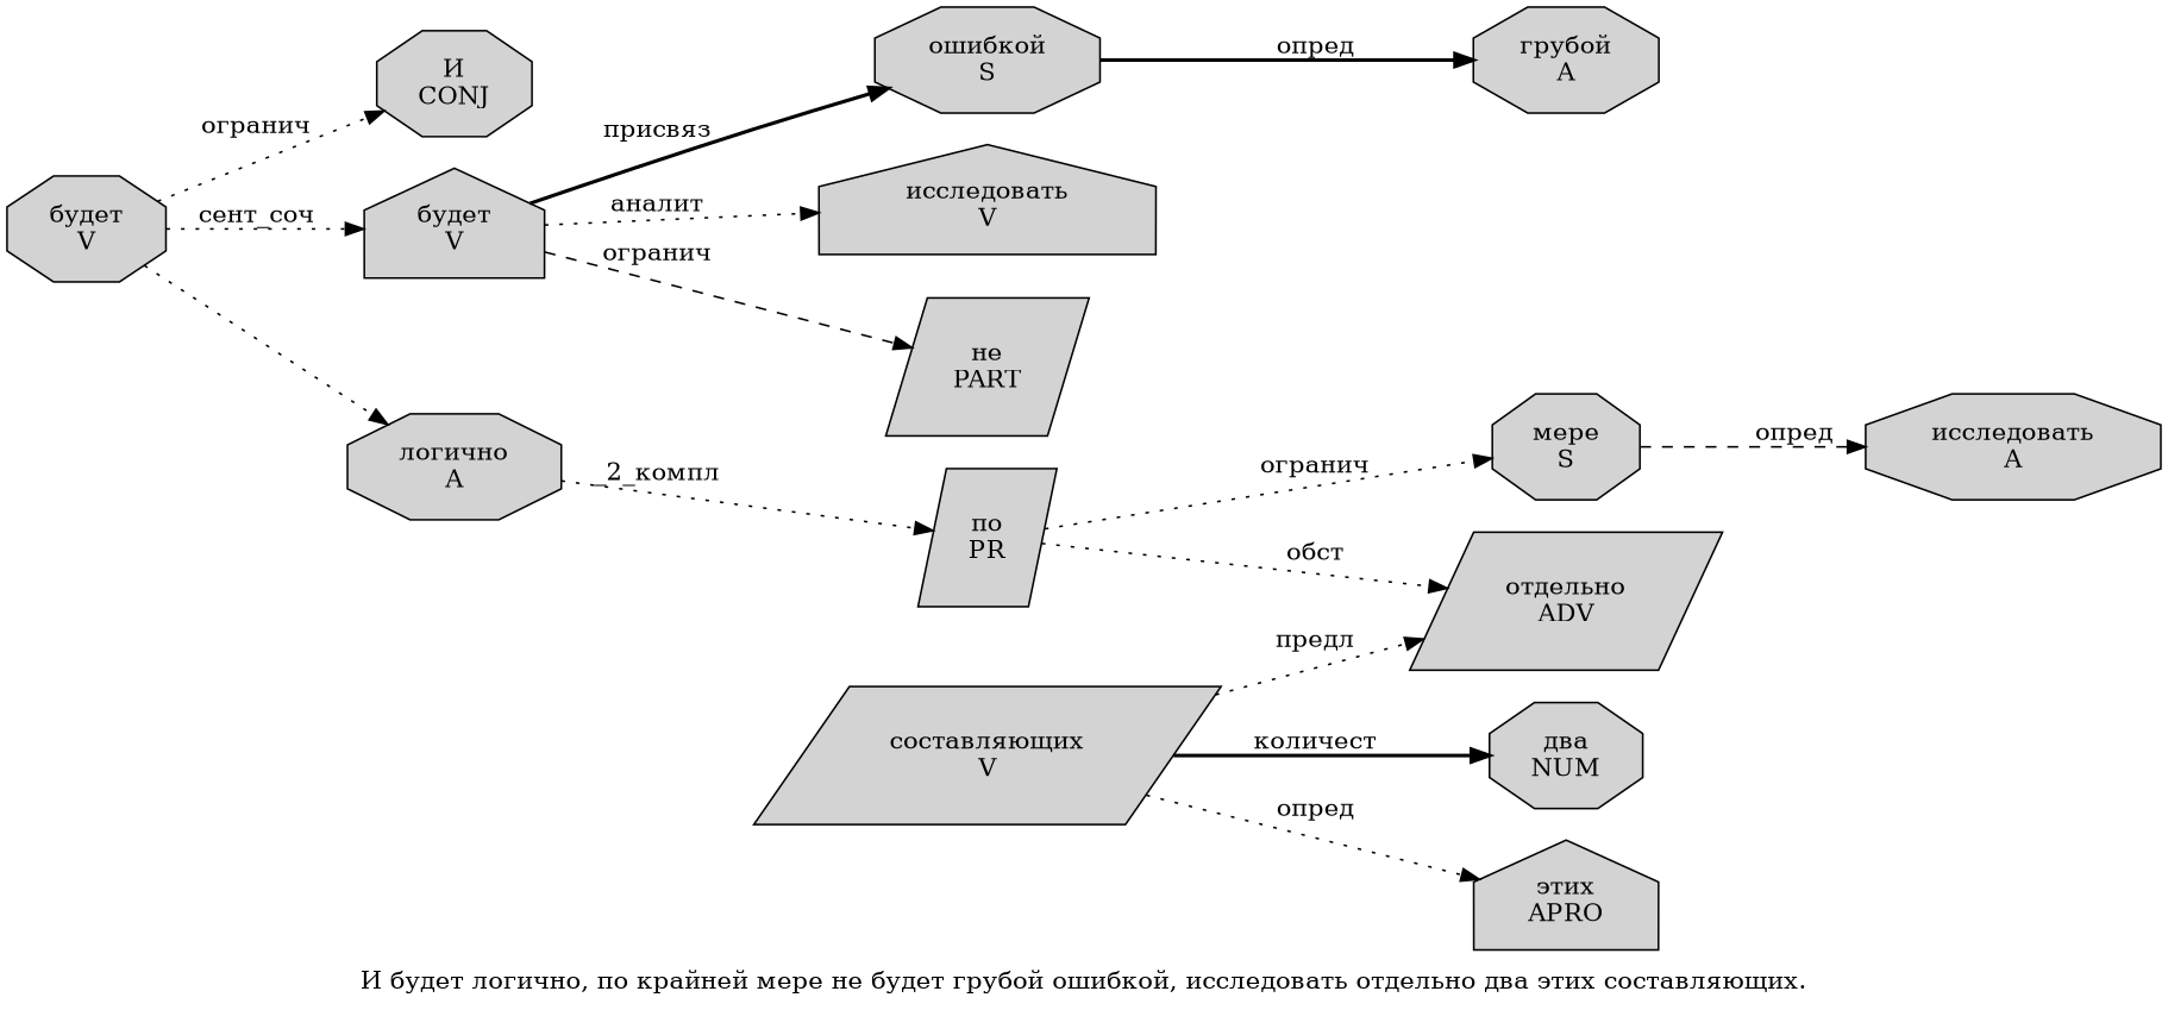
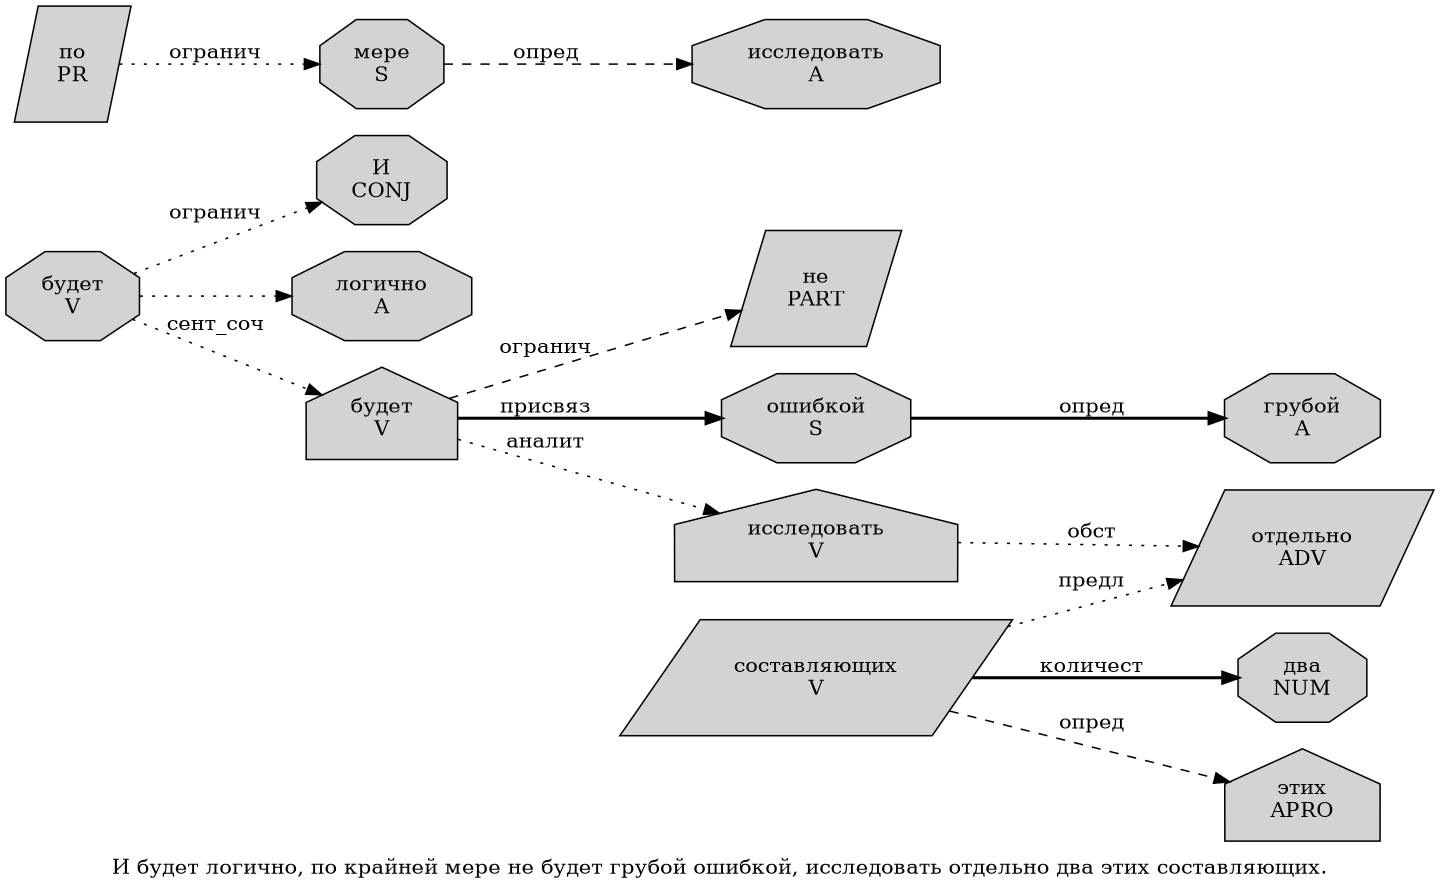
  digraph {
    label="И будет логично, по крайней мере не будет грубой ошибкой, исследовать отдельно два этих составляющих."
    rankdir=LR
    node [fillcolor=lightgray penwidth=1 shape=octagon style=filled]
    edge [style=dotted]
    n1 [label="И\nCONJ"]
    n2 [label="будет\nV"]
    n3 [label="логично\nA"]
    n4 [label="будет\nV" shape=house]
    n5 [label="по\nPR" shape=parallelogram]
    n6 [label="не\nPART" shape=parallelogram]
    n7 [label="ошибкой\nS"]
    n8 [label="исследовать\nV" shape=house]
    n9 [label="мере\nS"]
    n10 [label="исследовать\nA"]
    n11 [label="грубой\nA"]
    n12 [label="отдельно\nADV" shape=parallelogram]
    n13 [label="составляющих\nV" shape=parallelogram]
    n14 [label="два\nNUM"]
    n15 [label="этих\nAPRO" shape=house]
    n2 -> n1 [label="огранич"]
    n2 -> n3
    n2 -> n4 [label="сент_соч"]
-   n3 -> n5 [label="_2_компл"]
    n4 -> n6 [label="огранич" style=dashed]
    n4 -> n7 [label="присвяз" style=bold]
    n4 -> n8 [label="аналит"]
    n5 -> n9 [label="огранич"]
    n7 -> n11 [label="опред" style=bold]
-   n5 -> n12 [label="обст"]
+   n8 -> n12 [label="обст"]
    n9 -> n10 [label="опред" style=dashed]
    n13 -> n12 [label="предл"]
    n13 -> n14 [label="количест" style=bold]
-   n13 -> n15 [label="опред"]
+   n13 -> n15 [label="опред" style=dashed]
  }
